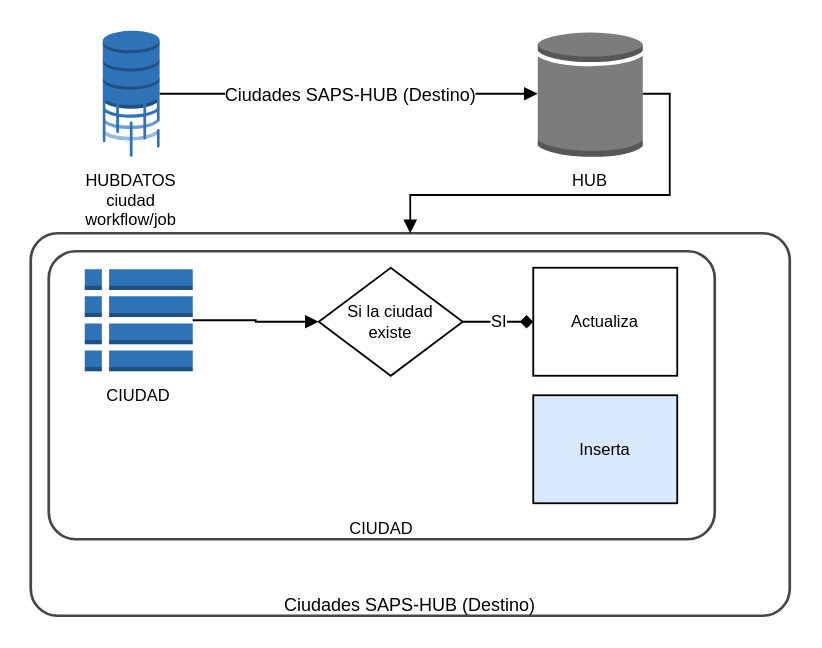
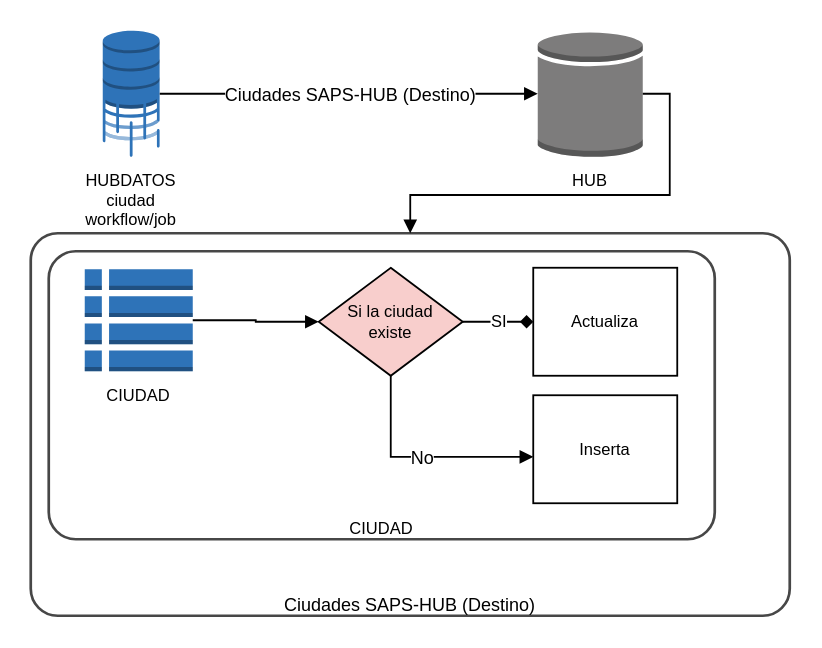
  <mxCell id="0" />
  <mxCell id="1" parent="0" />
  <mxCell id="2" value="&lt;span style=&quot;font-size: 12px ; white-space: nowrap&quot;&gt;Ciudades SAPS-HUB (Destino)&lt;/span&gt;" style="html=1;whiteSpace=wrap;fontSize=11;spacing=0;strokeColor=#474747;fillOpacity=0;rounded=1;absoluteArcSize=1;arcSize=36;fillColor=#000000;strokeWidth=1.8;verticalAlign=bottom;" vertex="1" parent="1"><mxGeometry x="20" y="155" width="506" height="255" as="geometry" /></mxCell>
  <mxCell id="3" value="CIUDAD" style="html=1;whiteSpace=wrap;fontSize=11;spacing=0;strokeColor=#474747;fillOpacity=0;rounded=1;absoluteArcSize=1;arcSize=36;fillColor=#000000;strokeWidth=1.8;verticalAlign=bottom;" vertex="1" parent="1"><mxGeometry x="32" y="167" width="444" height="192" as="geometry" /></mxCell>
  <mxCell id="4" value="HUB" style="html=1;whiteSpace=wrap;shape=mxgraph.aws3.generic_database;labelPosition=center;verticalLabelPosition=bottom;align=center;verticalAlign=top;fontSize=11;spacing=5;strokeOpacity=100;fillColor=#7D7C7C;strokeWidth=1.2;" vertex="1" parent="1"><mxGeometry x="358" y="20" width="70" height="84" as="geometry" /></mxCell>
  <mxCell id="5" value="HUBDATOS ciudad workflow/job" style="html=1;whiteSpace=wrap;shape=mxgraph.aws3.database_migration_workflow_job;labelPosition=center;verticalLabelPosition=bottom;align=center;verticalAlign=top;fontSize=11;spacing=5;strokeOpacity=100;fillColor=#2e73b8;strokeWidth=1.2;" vertex="1" parent="1"><mxGeometry x="68" y="20" width="38" height="84" as="geometry" /></mxCell>
  <mxCell id="6" value="" style="html=1;jettySize=18;fontSize=11;strokeWidth=1.2;rounded=1;arcSize=0;edgeStyle=orthogonalEdgeStyle;startArrow=none;endArrow=block;endFill=1;exitX=1.0;exitY=0.5;exitPerimeter=1;entryX=0.005;entryY=0.5;entryPerimeter=1;" edge="1" parent="1" source="5" target="4"><mxGeometry width="100" height="100" relative="1" as="geometry" /></mxCell>
  <mxCell id="7" value="Ciudades SAPS-HUB (Destino)" style="text;html=1;resizable=0;labelBackgroundColor=#ffffff;align=center;verticalAlign=middle;" vertex="1" parent="6"><mxGeometry relative="1" as="geometry" /></mxCell>
  <mxCell id="8" value="" style="html=1;jettySize=18;fontSize=11;strokeWidth=1.2;rounded=1;arcSize=0;edgeStyle=orthogonalEdgeStyle;startArrow=none;endArrow=block;endFill=1;exitX=0.995;exitY=0.5;exitPerimeter=1;entryX=0.5;entryY=-0.001;entryPerimeter=1;" edge="1" parent="1" source="4" target="2"><mxGeometry width="100" height="100" relative="1" as="geometry" /></mxCell>
  <mxCell id="9" value="CIUDAD" style="html=1;whiteSpace=wrap;shape=mxgraph.aws3.table;labelPosition=center;verticalLabelPosition=bottom;align=center;verticalAlign=top;fontSize=11;spacing=5;strokeOpacity=100;fillColor=#2e73b8;strokeWidth=1.2;" vertex="1" parent="1"><mxGeometry x="56" y="179" width="72" height="68" as="geometry" /></mxCell>
- <mxCell id="10" value="Si la ciudad existe" style="html=1;whiteSpace=wrap;rhombus;fontSize=11;fontColor=#000000;spacing=5;strokeOpacity=100;strokeWidth=1.2;" vertex="1" parent="1"><mxGeometry x="212" y="178" width="96" height="72" as="geometry" /></mxCell>
+ <mxCell id="10" value="Si la ciudad existe" style="html=1;whiteSpace=wrap;rhombus;fontSize=11;fontColor=#000000;spacing=5;strokeOpacity=100;strokeWidth=1.2;fillColor=#f8cecc;" vertex="1" parent="1"><mxGeometry x="212" y="178" width="96" height="72" as="geometry" /></mxCell>
  <mxCell id="11" value="" style="html=1;jettySize=18;fontSize=11;strokeWidth=1.2;rounded=1;arcSize=0;edgeStyle=orthogonalEdgeStyle;startArrow=none;endArrow=block;endFill=1;exitX=1;exitY=0.5;exitPerimeter=1;entryX=-0.01;entryY=0.5;entryPerimeter=1;" edge="1" parent="1" source="9" target="10"><mxGeometry width="100" height="100" relative="1" as="geometry" /></mxCell>
  <mxCell id="12" value="Actualiza" style="html=1;whiteSpace=wrap;;fontSize=11;fontColor=#000000;spacing=5;strokeOpacity=100;strokeWidth=1.2;" vertex="1" parent="1"><mxGeometry x="355" y="178" width="96" height="72" as="geometry" /></mxCell>
  <mxCell id="13" value="SI" style="html=1;jettySize=18;fontSize=11;fontColor=#000000;strokeWidth=1.2;rounded=1;arcSize=0;edgeStyle=orthogonalEdgeStyle;startArrow=none;endArrow=diamond;endFill=1;exitX=1.01;exitY=0.5;exitPerimeter=1;entryX=-0.006;entryY=0.5;entryPerimeter=1;" edge="1" parent="1" source="10" target="12"><mxGeometry width="100" height="100" relative="1" as="geometry" /></mxCell>
- <mxCell id="14" value="Inserta" style="html=1;whiteSpace=wrap;fontSize=11;fontColor=#000000;spacing=5;strokeOpacity=100;strokeWidth=1.2;fillColor=#dae8fc;" vertex="1" parent="1"><mxGeometry x="355" y="263" width="96" height="72" as="geometry" /></mxCell>
+ <mxCell id="14" value="Inserta" style="html=1;whiteSpace=wrap;;fontSize=11;fontColor=#000000;spacing=5;strokeOpacity=100;strokeWidth=1.2;" vertex="1" parent="1"><mxGeometry x="355" y="263" width="96" height="72" as="geometry" /></mxCell>
+ <mxCell id="15" value="No" style="html=1;jettySize=18;fontSize=11;fontColor=#000000;strokeWidth=1.2;rounded=1;arcSize=0;edgeStyle=orthogonalEdgeStyle;startArrow=none;endArrow=block;endFill=1;exitX=0.5;exitY=1.01;exitPerimeter=1;entryX=0.187;entryY=0.544;entryPerimeter=1;" edge="1" parent="1" source="10" target="14"><mxGeometry width="100" height="100" relative="1" as="geometry" /></mxCell>
+ <mxCell id="16" value="No" style="text;html=1;resizable=0;labelBackgroundColor=#ffffff;align=center;verticalAlign=middle;" vertex="1" parent="15"><mxGeometry relative="1" as="geometry" /></mxCell>
